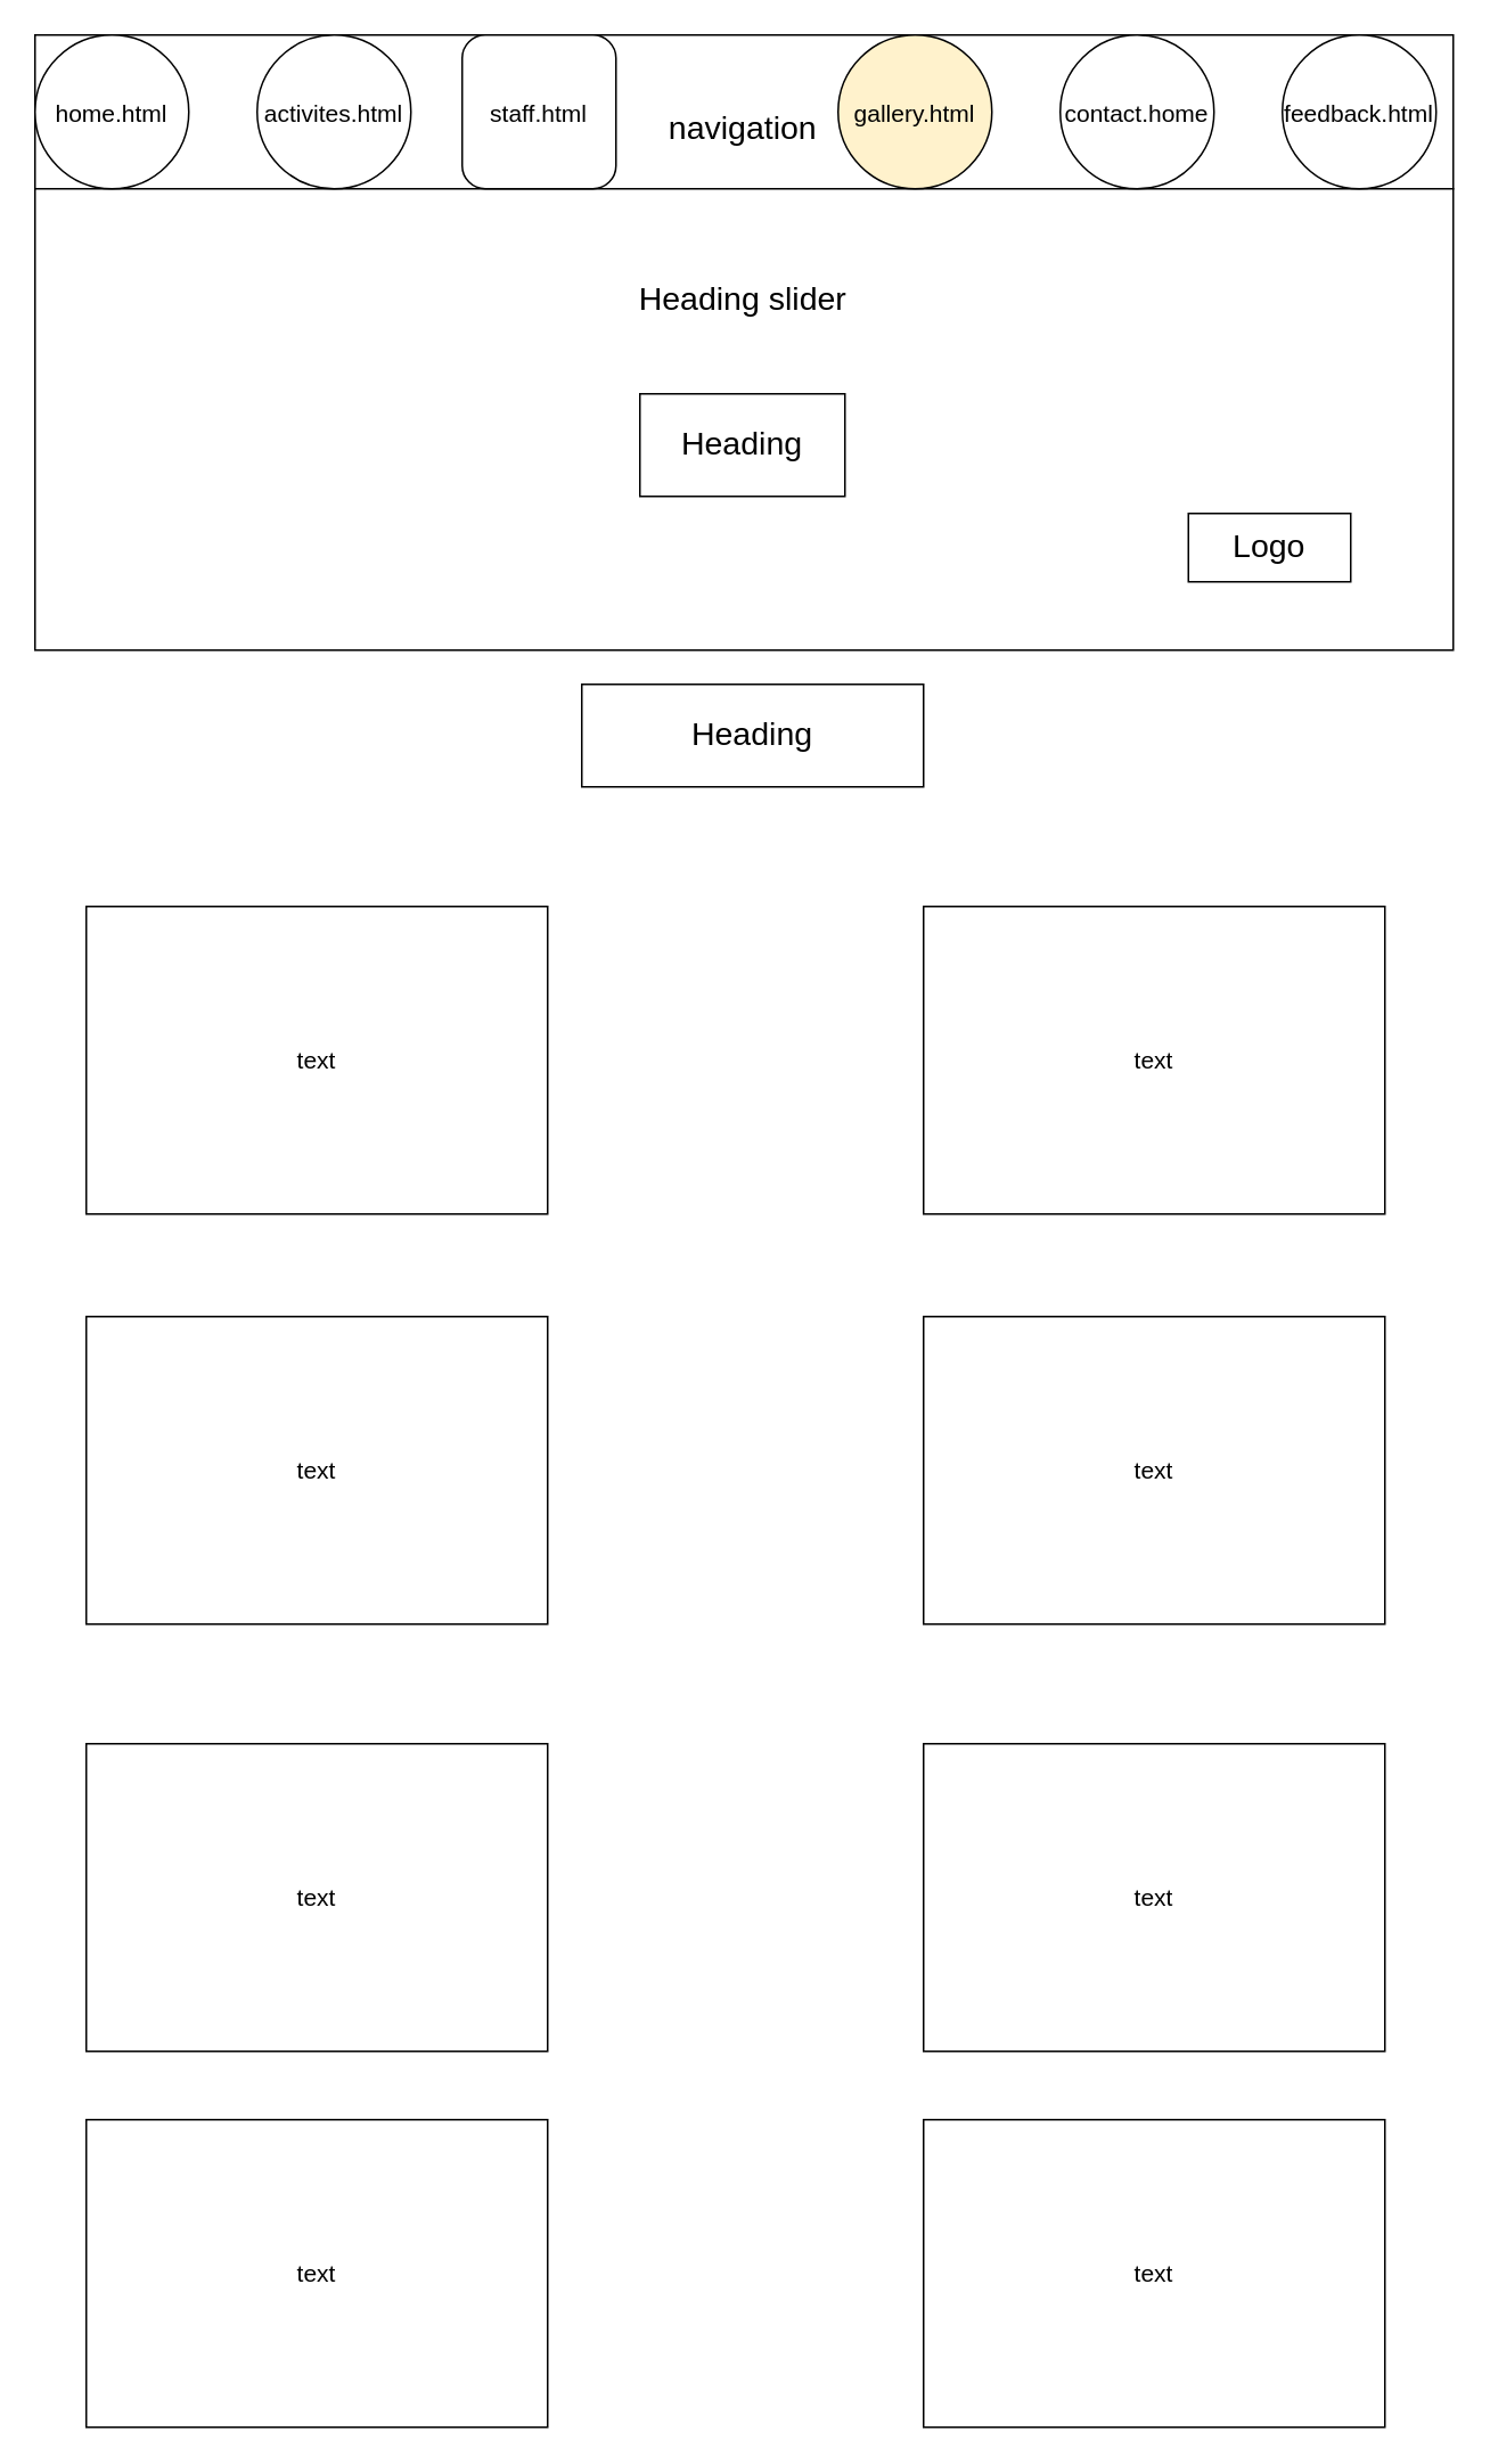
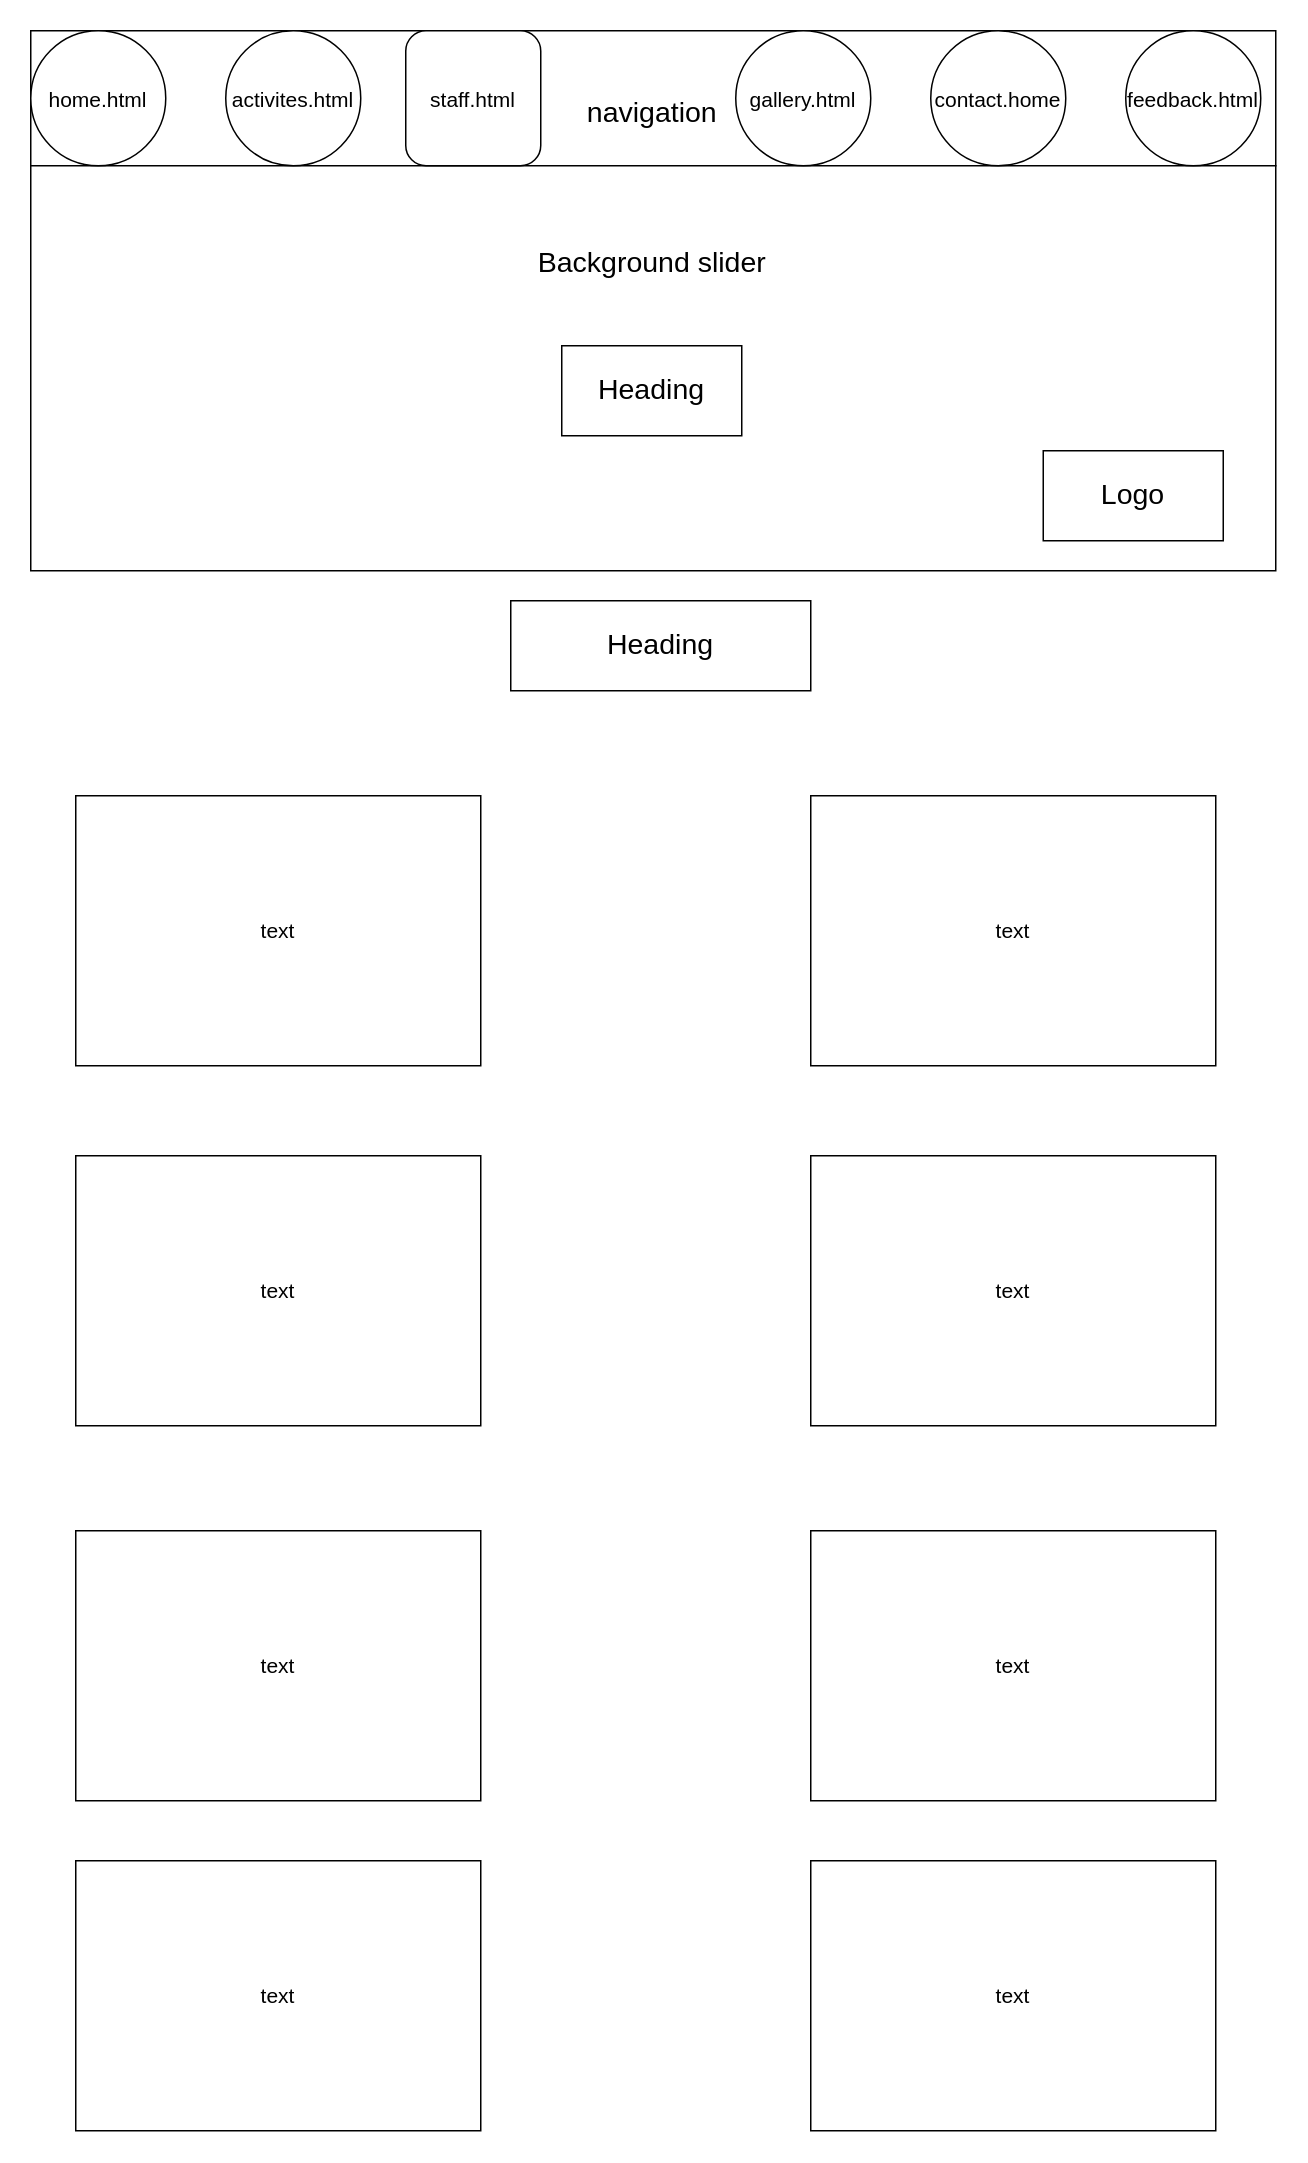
  <mxCell id="0" />
  <mxCell id="1" parent="0" />
  <mxCell id="2" value="" style="rounded=0;whiteSpace=wrap;html=1;" parent="1" vertex="1"><mxGeometry x="20" y="20" width="830" height="90" as="geometry" /></mxCell>
  <mxCell id="3" value="" style="rounded=0;whiteSpace=wrap;html=1;fontSize=19;" parent="1" vertex="1"><mxGeometry x="20" y="110" width="830" height="270" as="geometry" /></mxCell>
  <mxCell id="4" value="Heading" style="rounded=0;whiteSpace=wrap;html=1;fontSize=19;" parent="1" vertex="1"><mxGeometry x="374" y="230" width="120" height="60" as="geometry" /></mxCell>
- <mxCell id="5" value="Heading slider" style="text;html=1;resizable=0;autosize=1;align=center;verticalAlign=middle;points=[];fillColor=none;strokeColor=none;rounded=0;fontSize=19;" parent="1" vertex="1"><mxGeometry x="349" y="160" width="170" height="30" as="geometry" /></mxCell>
- <mxCell id="6" value="Logo" style="rounded=0;whiteSpace=wrap;html=1;fontSize=19;" parent="1" vertex="1"><mxGeometry x="695" y="300" width="95" height="40" as="geometry" /></mxCell>
+ <mxCell id="5" value="Background slider" style="text;html=1;resizable=0;autosize=1;align=center;verticalAlign=middle;points=[];fillColor=none;strokeColor=none;rounded=0;fontSize=19;" parent="1" vertex="1"><mxGeometry x="349" y="160" width="170" height="30" as="geometry" /></mxCell>
+ <mxCell id="6" value="Logo" style="rounded=0;whiteSpace=wrap;html=1;fontSize=19;" parent="1" vertex="1"><mxGeometry x="695" y="300" width="120" height="60" as="geometry" /></mxCell>
  <mxCell id="7" value="&lt;font style=&quot;font-size: 14px&quot;&gt;home.html&lt;/font&gt;" style="ellipse;whiteSpace=wrap;html=1;aspect=fixed;fontSize=19;" parent="1" vertex="1"><mxGeometry x="20" y="20" width="90" height="90" as="geometry" /></mxCell>
  <mxCell id="8" value="Heading" style="rounded=0;whiteSpace=wrap;html=1;fontSize=19;" parent="1" vertex="1"><mxGeometry x="340" y="400" width="200" height="60" as="geometry" /></mxCell>
  <mxCell id="9" value="navigation" style="text;html=1;resizable=0;autosize=1;align=center;verticalAlign=middle;points=[];fillColor=none;strokeColor=none;rounded=0;fontSize=19;" parent="1" vertex="1"><mxGeometry x="383.5" y="60" width="100" height="30" as="geometry" /></mxCell>
  <mxCell id="10" value="&lt;font style=&quot;font-size: 14px&quot;&gt;activites.html&lt;/font&gt;" style="ellipse;whiteSpace=wrap;html=1;aspect=fixed;fontSize=19;" parent="1" vertex="1"><mxGeometry x="150" y="20" width="90" height="90" as="geometry" /></mxCell>
  <mxCell id="11" value="&lt;font style=&quot;font-size: 14px&quot;&gt;staff.html&lt;/font&gt;" style="whiteSpace=wrap;html=1;aspect=fixed;fontSize=19;rounded=1;" parent="1" vertex="1"><mxGeometry x="270" y="20" width="90" height="90" as="geometry" /></mxCell>
- <mxCell id="12" value="&lt;font style=&quot;font-size: 14px&quot;&gt;gallery.html&lt;/font&gt;" style="ellipse;whiteSpace=wrap;html=1;aspect=fixed;fontSize=19;fillColor=#fff2cc;" parent="1" vertex="1"><mxGeometry x="490" y="20" width="90" height="90" as="geometry" /></mxCell>
+ <mxCell id="12" value="&lt;font style=&quot;font-size: 14px&quot;&gt;gallery.html&lt;/font&gt;" style="ellipse;whiteSpace=wrap;html=1;aspect=fixed;fontSize=19;" parent="1" vertex="1"><mxGeometry x="490" y="20" width="90" height="90" as="geometry" /></mxCell>
  <mxCell id="13" value="&lt;font style=&quot;font-size: 14px&quot;&gt;contact.home&lt;/font&gt;" style="ellipse;whiteSpace=wrap;html=1;aspect=fixed;fontSize=19;" parent="1" vertex="1"><mxGeometry x="620" y="20" width="90" height="90" as="geometry" /></mxCell>
  <mxCell id="14" value="&lt;font style=&quot;font-size: 14px&quot;&gt;feedback.html&lt;/font&gt;" style="ellipse;whiteSpace=wrap;html=1;aspect=fixed;fontSize=19;" parent="1" vertex="1"><mxGeometry x="750" y="20" width="90" height="90" as="geometry" /></mxCell>
  <mxCell id="15" value="text" style="rounded=0;whiteSpace=wrap;html=1;fontSize=14;" parent="1" vertex="1"><mxGeometry x="50" y="530" width="270" height="180" as="geometry" /></mxCell>
  <mxCell id="16" value="text" style="rounded=0;whiteSpace=wrap;html=1;fontSize=14;" vertex="1" parent="1"><mxGeometry x="540" y="530" width="270" height="180" as="geometry" /></mxCell>
  <mxCell id="17" value="text" style="rounded=0;whiteSpace=wrap;html=1;fontSize=14;" vertex="1" parent="1"><mxGeometry x="50" y="770" width="270" height="180" as="geometry" /></mxCell>
  <mxCell id="18" value="text" style="rounded=0;whiteSpace=wrap;html=1;fontSize=14;" vertex="1" parent="1"><mxGeometry x="540" y="770" width="270" height="180" as="geometry" /></mxCell>
  <mxCell id="19" value="text" style="rounded=0;whiteSpace=wrap;html=1;fontSize=14;" vertex="1" parent="1"><mxGeometry x="50" y="1020" width="270" height="180" as="geometry" /></mxCell>
  <mxCell id="20" value="text" style="rounded=0;whiteSpace=wrap;html=1;fontSize=14;" vertex="1" parent="1"><mxGeometry x="540" y="1020" width="270" height="180" as="geometry" /></mxCell>
  <mxCell id="21" value="text" style="rounded=0;whiteSpace=wrap;html=1;fontSize=14;" vertex="1" parent="1"><mxGeometry x="50" y="1240" width="270" height="180" as="geometry" /></mxCell>
  <mxCell id="22" value="text" style="rounded=0;whiteSpace=wrap;html=1;fontSize=14;" vertex="1" parent="1"><mxGeometry x="540" y="1240" width="270" height="180" as="geometry" /></mxCell>
